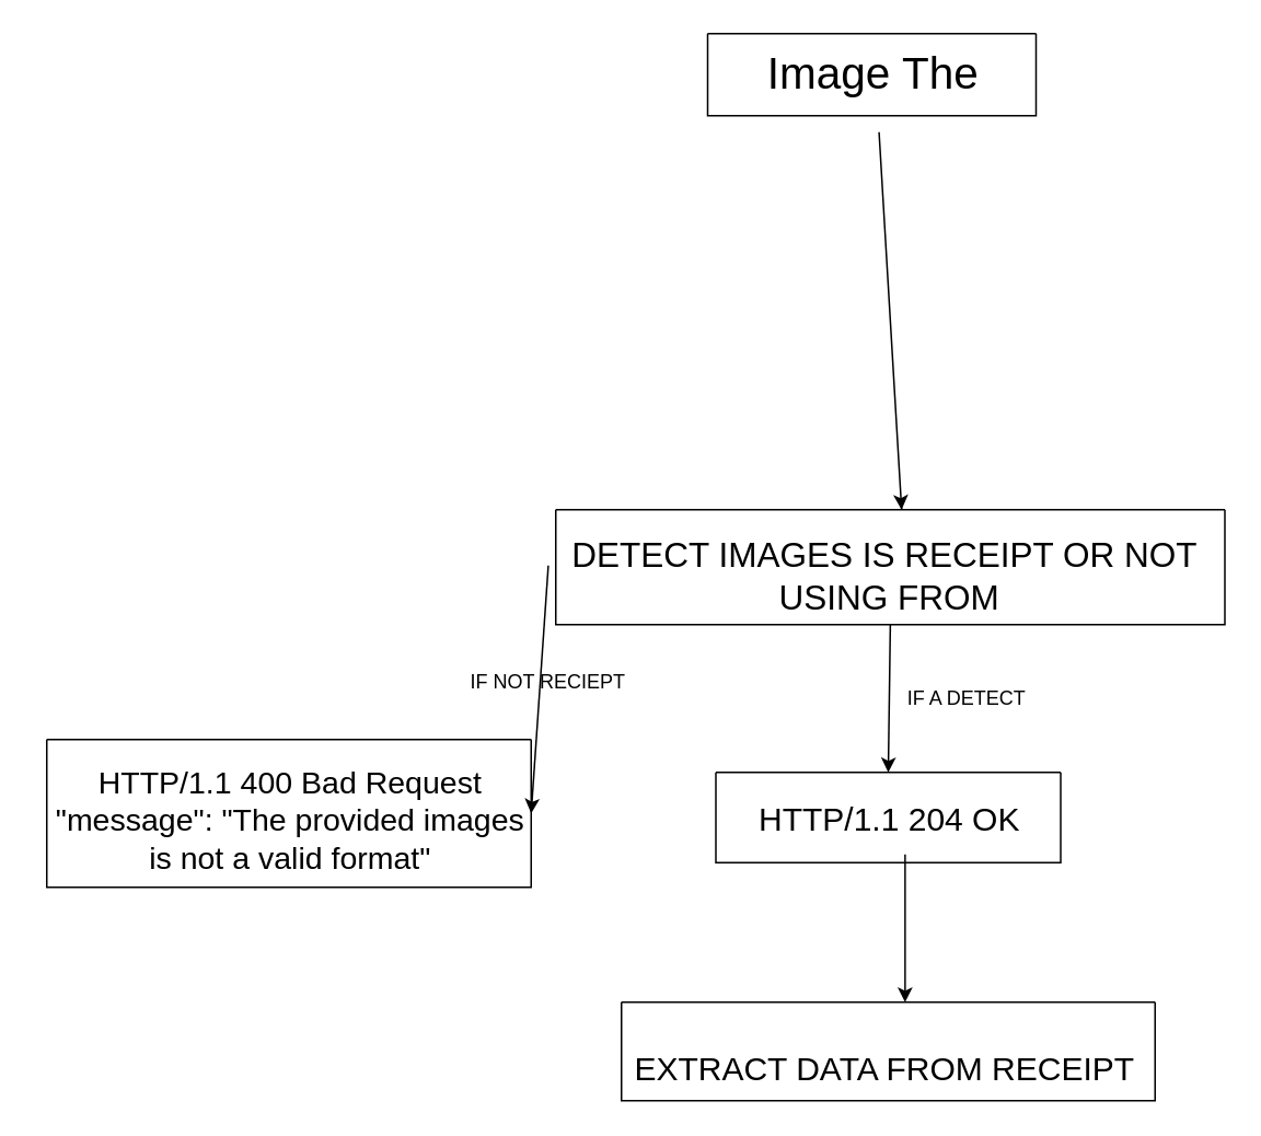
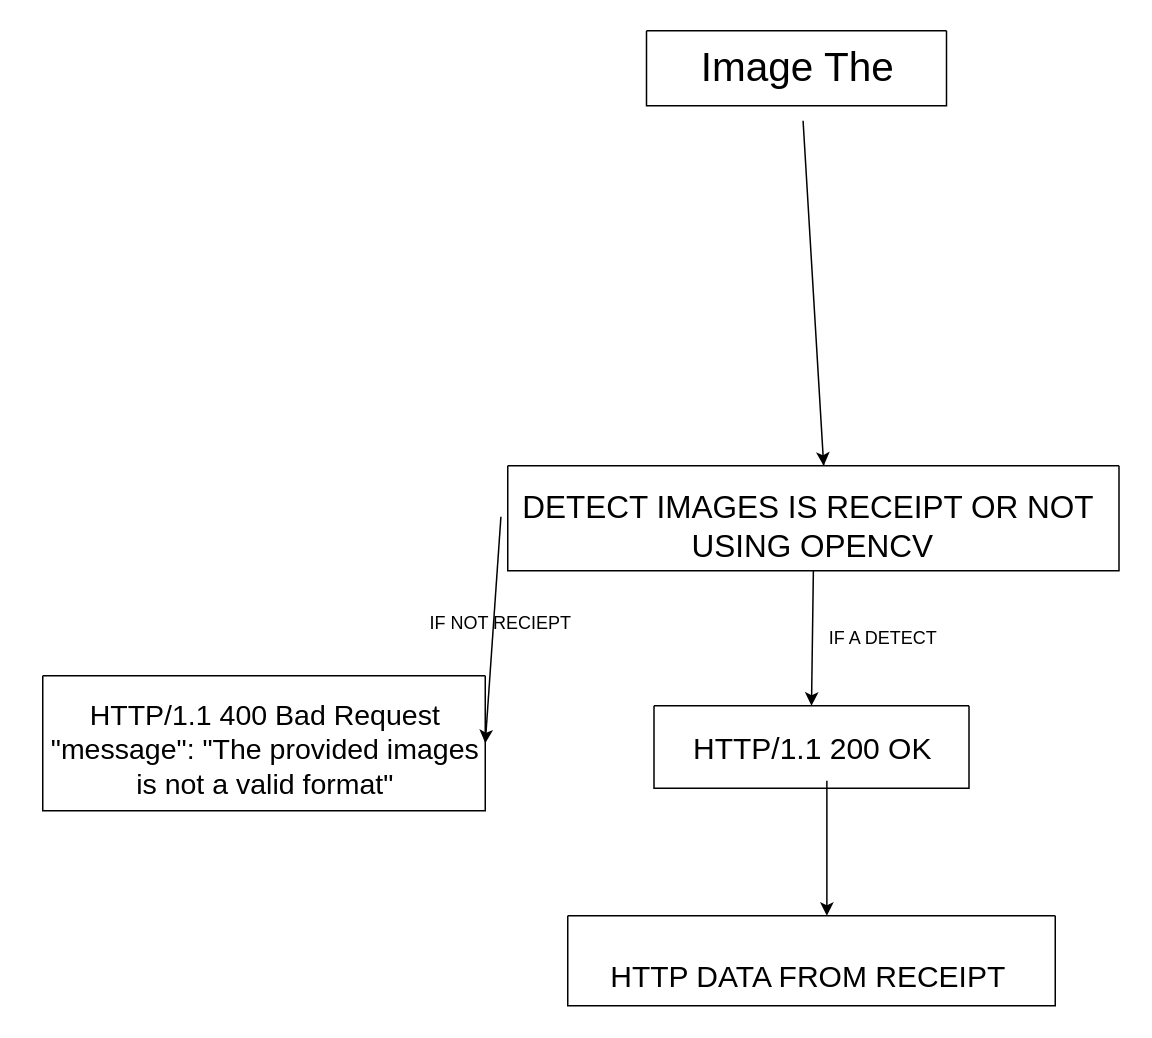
  <mxCell id="0" />
  <mxCell id="1" parent="0" />
  <mxCell id="2" value="" style="swimlane;startSize=0;" vertex="1" parent="1"><mxGeometry x="430.5" y="20" width="200" height="50" as="geometry" /></mxCell>
  <mxCell id="3" value="Image The" style="text;html=1;align=center;verticalAlign=middle;resizable=0;points=[];autosize=1;strokeColor=none;fillColor=none;fontSize=27;" vertex="1" parent="2"><mxGeometry x="15" width="170" height="50" as="geometry" /></mxCell>
  <mxCell id="4" style="edgeStyle=orthogonalEdgeStyle;rounded=0;orthogonalLoop=1;jettySize=auto;html=1;exitX=0.5;exitY=1;exitDx=0;exitDy=0;" edge="1" parent="1" source="2" target="2"><mxGeometry relative="1" as="geometry" /></mxCell>
  <mxCell id="5" value="" style="endArrow=classic;html=1;rounded=0;exitX=0.5;exitY=0;exitDx=0;exitDy=0;entryX=0.5;entryY=0;entryDx=0;entryDy=0;" edge="1" parent="1"><mxGeometry width="50" height="50" relative="1" as="geometry"><mxPoint x="548.63" y="310" as="sourcePoint" /><mxPoint x="548.63" y="310" as="targetPoint" /><Array as="points"><mxPoint x="534.88" y="80" /></Array></mxGeometry></mxCell>
  <mxCell id="6" value="" style="swimlane;startSize=0;" vertex="1" parent="1"><mxGeometry x="338" y="310" width="407.5" height="70" as="geometry" /></mxCell>
- <mxCell id="7" value="DETECT IMAGES IS RECEIPT OR NOT&amp;nbsp;&lt;br&gt;USING FROM" style="text;html=1;align=center;verticalAlign=middle;resizable=0;points=[];autosize=1;strokeColor=none;fillColor=none;fontSize=21;" vertex="1" parent="6"><mxGeometry x="-2.5" y="10" width="410" height="60" as="geometry" /></mxCell>
+ <mxCell id="7" value="DETECT IMAGES IS RECEIPT OR NOT&amp;nbsp;&lt;br&gt;USING OPENCV" style="text;html=1;align=center;verticalAlign=middle;resizable=0;points=[];autosize=1;strokeColor=none;fillColor=none;fontSize=21;" vertex="1" parent="6"><mxGeometry x="-2.5" y="10" width="410" height="60" as="geometry" /></mxCell>
  <mxCell id="8" value="" style="swimlane;startSize=0;" vertex="1" parent="1"><mxGeometry x="28" y="450" width="295" height="90" as="geometry" /></mxCell>
  <mxCell id="9" value="HTTP/1.1 400 Bad Request&lt;br&gt;&quot;message&quot;: &quot;The provided images&lt;br&gt;is not a valid format&quot;" style="text;html=1;align=center;verticalAlign=middle;resizable=0;points=[];autosize=1;strokeColor=none;fillColor=none;fontSize=19;" vertex="1" parent="8"><mxGeometry x="-7.5" y="10" width="310" height="80" as="geometry" /></mxCell>
  <mxCell id="10" value="" style="endArrow=classic;html=1;rounded=0;entryX=1;entryY=0.5;entryDx=0;entryDy=0;exitX=-0.005;exitY=0.4;exitDx=0;exitDy=0;exitPerimeter=0;" edge="1" parent="1" source="7" target="8"><mxGeometry width="50" height="50" relative="1" as="geometry"><mxPoint x="388" y="290" as="sourcePoint" /><mxPoint x="438" y="240" as="targetPoint" /><Array as="points" /></mxGeometry></mxCell>
  <mxCell id="11" value="IF NOT RECIEPT&lt;br style=&quot;font-size: 12px;&quot;&gt;" style="text;html=1;align=center;verticalAlign=middle;resizable=0;points=[];autosize=1;strokeColor=none;fillColor=none;fontSize=12;" vertex="1" parent="1"><mxGeometry x="273" y="400" width="120" height="30" as="geometry" /></mxCell>
  <mxCell id="12" value="" style="swimlane;startSize=0;" vertex="1" parent="1"><mxGeometry x="435.5" y="470" width="210" height="55" as="geometry" /></mxCell>
- <mxCell id="13" value="HTTP/1.1 204 OK&lt;br style=&quot;border-color: var(--border-color); font-size: 20px;&quot;&gt;" style="text;html=1;align=center;verticalAlign=middle;resizable=0;points=[];autosize=1;strokeColor=none;fillColor=none;fontSize=20;" vertex="1" parent="12"><mxGeometry x="15" y="7.5" width="180" height="40" as="geometry" /></mxCell>
+ <mxCell id="13" value="HTTP/1.1 200 OK&lt;br style=&quot;border-color: var(--border-color); font-size: 20px;&quot;&gt;" style="text;html=1;align=center;verticalAlign=middle;resizable=0;points=[];autosize=1;strokeColor=none;fillColor=none;fontSize=20;" vertex="1" parent="12"><mxGeometry x="15" y="7.5" width="180" height="40" as="geometry" /></mxCell>
  <mxCell id="14" value="IF A DETECT" style="text;html=1;align=center;verticalAlign=middle;resizable=0;points=[];autosize=1;strokeColor=none;fillColor=none;fontSize=12;" vertex="1" parent="1"><mxGeometry x="538" y="410" width="100" height="30" as="geometry" /></mxCell>
  <mxCell id="15" value="" style="endArrow=classic;html=1;rounded=0;entryX=0.5;entryY=0;entryDx=0;entryDy=0;exitX=0.5;exitY=1;exitDx=0;exitDy=0;" edge="1" parent="1" source="6" target="12"><mxGeometry width="50" height="50" relative="1" as="geometry"><mxPoint x="351" y="380" as="sourcePoint" /><mxPoint x="208" y="406" as="targetPoint" /><Array as="points" /></mxGeometry></mxCell>
  <mxCell id="16" value="" style="swimlane;startSize=0;" vertex="1" parent="1"><mxGeometry x="378" y="610" width="325" height="60" as="geometry" /></mxCell>
- <mxCell id="17" value="EXTRACT DATA FROM RECEIPT" style="text;html=1;align=center;verticalAlign=middle;resizable=0;points=[];autosize=1;strokeColor=none;fillColor=none;fontSize=20;" vertex="1" parent="16"><mxGeometry x="-5" y="20" width="330" height="40" as="geometry" /></mxCell>
+ <mxCell id="17" value="HTTP DATA FROM RECEIPT" style="text;html=1;align=center;verticalAlign=middle;resizable=0;points=[];autosize=1;strokeColor=none;fillColor=none;fontSize=20;" vertex="1" parent="16"><mxGeometry x="-5" y="20" width="330" height="40" as="geometry" /></mxCell>
  <mxCell id="18" value="" style="endArrow=classic;html=1;rounded=0;entryX=0.5;entryY=0;entryDx=0;entryDy=0;exitX=0.5;exitY=1;exitDx=0;exitDy=0;" edge="1" parent="1"><mxGeometry width="50" height="50" relative="1" as="geometry"><mxPoint x="550.75" y="520" as="sourcePoint" /><mxPoint x="550.75" y="610" as="targetPoint" /><Array as="points" /></mxGeometry></mxCell>
